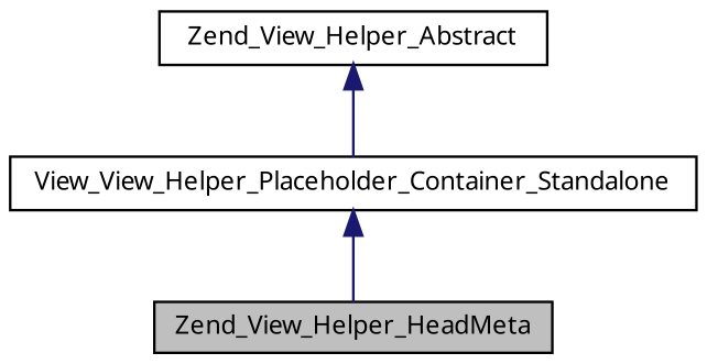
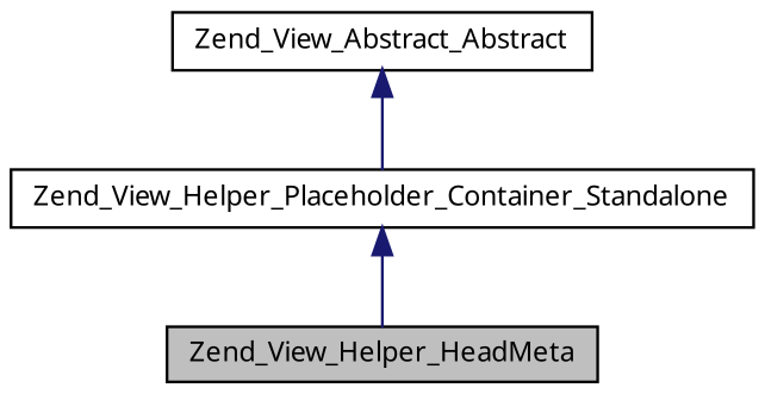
  digraph {
    fontname="Noto Sans"
    node [color=black fillcolor=white fontname="Noto Sans" fontsize=10 shape=record style=filled]
    edge [color=midnightblue dir=back fontname="Noto Sans" fontsize=10 labelfontname=Helvetica labelfontsize=10 style=solid]
    n1 [fillcolor=grey75 fontcolor=black height=0.2 label=Zend_View_Helper_HeadMeta width=0.4]
-   n2 [height=0.2 label=View_View_Helper_Placeholder_Container_Standalone width=0.4]
-   n3 [height=0.2 label=Zend_View_Helper_Abstract width=0.4]
+   n2 [height=0.2 label=Zend_View_Helper_Placeholder_Container_Standalone width=0.4]
+   n3 [height=0.2 label=Zend_View_Abstract_Abstract width=0.4]
    n2 -> n1
    n3 -> n2
  }
